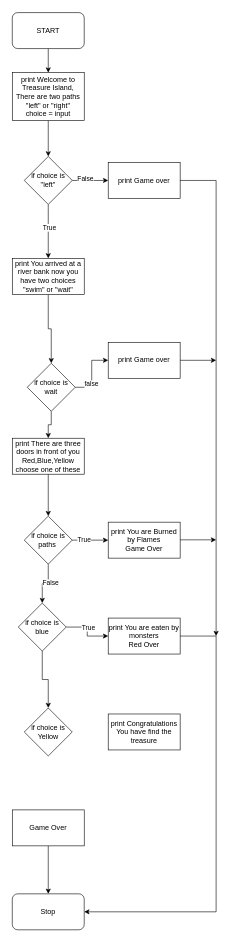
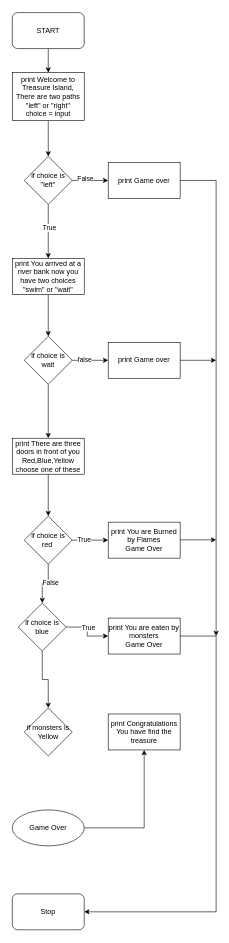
  <mxCell id="0" />
  <mxCell id="1" parent="0" />
  <mxCell id="2" value="" style="edgeStyle=orthogonalEdgeStyle;rounded=0;orthogonalLoop=1;jettySize=auto;html=1;" edge="1" parent="1" source="3" target="5"><mxGeometry relative="1" as="geometry" /></mxCell>
  <mxCell id="3" value="START" style="rounded=1;whiteSpace=wrap;html=1;shadow=0;glass=0;" vertex="1" parent="1"><mxGeometry x="20" y="20" width="120" height="60" as="geometry" /></mxCell>
  <mxCell id="4" value="" style="edgeStyle=orthogonalEdgeStyle;rounded=0;orthogonalLoop=1;jettySize=auto;html=1;" edge="1" parent="1" source="5" target="10"><mxGeometry relative="1" as="geometry" /></mxCell>
  <mxCell id="5" value="print Welcome to Treasure Island,&lt;div&gt;There are two paths &quot;left&quot; or &quot;right&quot;&lt;/div&gt;&lt;div&gt;choice = input&lt;/div&gt;" style="rounded=0;whiteSpace=wrap;html=1;" vertex="1" parent="1"><mxGeometry x="20" y="120" width="120" height="80" as="geometry" /></mxCell>
  <mxCell id="6" value="" style="edgeStyle=orthogonalEdgeStyle;rounded=0;orthogonalLoop=1;jettySize=auto;html=1;" edge="1" parent="1" source="10" target="11"><mxGeometry relative="1" as="geometry" /></mxCell>
  <mxCell id="7" value="False" style="edgeLabel;html=1;align=center;verticalAlign=middle;resizable=0;points=[];" vertex="1" connectable="0" parent="6"><mxGeometry x="-0.307" y="3" relative="1" as="geometry"><mxPoint as="offset" /></mxGeometry></mxCell>
  <mxCell id="8" value="" style="edgeStyle=orthogonalEdgeStyle;rounded=0;orthogonalLoop=1;jettySize=auto;html=1;" edge="1" parent="1" source="10" target="13"><mxGeometry relative="1" as="geometry" /></mxCell>
  <mxCell id="9" value="True" style="edgeLabel;html=1;align=center;verticalAlign=middle;resizable=0;points=[];" vertex="1" connectable="0" parent="8"><mxGeometry x="-0.16" y="1" relative="1" as="geometry"><mxPoint as="offset" /></mxGeometry></mxCell>
  <mxCell id="10" value="if choice is &quot;left&quot;" style="rhombus;whiteSpace=wrap;html=1;" vertex="1" parent="1"><mxGeometry x="40" y="260" width="80" height="80" as="geometry" /></mxCell>
  <mxCell id="11" value="print Game over" style="whiteSpace=wrap;html=1;" vertex="1" parent="1"><mxGeometry x="180" y="270" width="120" height="60" as="geometry" /></mxCell>
  <mxCell id="12" value="" style="edgeStyle=orthogonalEdgeStyle;rounded=0;orthogonalLoop=1;jettySize=auto;html=1;" edge="1" parent="1" source="13" target="17"><mxGeometry relative="1" as="geometry" /></mxCell>
  <mxCell id="13" value="print You arrived at a river bank now you have two choices &quot;swim&quot; or &quot;wait&quot;" style="whiteSpace=wrap;html=1;" vertex="1" parent="1"><mxGeometry x="20" y="430" width="120" height="60" as="geometry" /></mxCell>
  <mxCell id="14" value="" style="edgeStyle=orthogonalEdgeStyle;rounded=0;orthogonalLoop=1;jettySize=auto;html=1;" edge="1" parent="1" source="17" target="18"><mxGeometry relative="1" as="geometry" /></mxCell>
  <mxCell id="15" value="false" style="edgeLabel;html=1;align=center;verticalAlign=middle;resizable=0;points=[];" vertex="1" connectable="0" parent="14"><mxGeometry x="-0.34" y="1" relative="1" as="geometry"><mxPoint as="offset" /></mxGeometry></mxCell>
  <mxCell id="16" value="" style="edgeStyle=orthogonalEdgeStyle;rounded=0;orthogonalLoop=1;jettySize=auto;html=1;" edge="1" parent="1" source="17" target="20"><mxGeometry relative="1" as="geometry" /></mxCell>
- <mxCell id="17" value="if choice is wait" style="rhombus;whiteSpace=wrap;html=1;" vertex="1" parent="1"><mxGeometry x="45" y="605" width="80" height="80" as="geometry" /></mxCell>
+ <mxCell id="17" value="if choice is wait" style="rhombus;whiteSpace=wrap;html=1;" vertex="1" parent="1"><mxGeometry x="40" y="560" width="80" height="80" as="geometry" /></mxCell>
  <mxCell id="18" value="print Game over" style="whiteSpace=wrap;html=1;" vertex="1" parent="1"><mxGeometry x="180" y="570" width="120" height="60" as="geometry" /></mxCell>
  <mxCell id="19" value="" style="edgeStyle=orthogonalEdgeStyle;rounded=0;orthogonalLoop=1;jettySize=auto;html=1;" edge="1" parent="1" source="20" target="25"><mxGeometry relative="1" as="geometry" /></mxCell>
  <mxCell id="20" value="print There are three doors in front of you Red,Blue,Yellow choose one of these" style="whiteSpace=wrap;html=1;" vertex="1" parent="1"><mxGeometry x="20" y="730" width="120" height="60" as="geometry" /></mxCell>
  <mxCell id="21" value="" style="edgeStyle=orthogonalEdgeStyle;rounded=0;orthogonalLoop=1;jettySize=auto;html=1;" edge="1" parent="1" source="25" target="26"><mxGeometry relative="1" as="geometry" /></mxCell>
  <mxCell id="22" value="True" style="edgeLabel;html=1;align=center;verticalAlign=middle;resizable=0;points=[];" vertex="1" connectable="0" parent="21"><mxGeometry x="-0.38" y="1" relative="1" as="geometry"><mxPoint as="offset" /></mxGeometry></mxCell>
  <mxCell id="23" value="" style="edgeStyle=orthogonalEdgeStyle;rounded=0;orthogonalLoop=1;jettySize=auto;html=1;" edge="1" parent="1" source="25" target="30"><mxGeometry relative="1" as="geometry" /></mxCell>
  <mxCell id="24" value="False" style="edgeLabel;html=1;align=center;verticalAlign=middle;resizable=0;points=[];" vertex="1" connectable="0" parent="23"><mxGeometry x="-0.185" y="3" relative="1" as="geometry"><mxPoint as="offset" /></mxGeometry></mxCell>
- <mxCell id="25" value="if choice is paths&amp;nbsp;" style="rhombus;whiteSpace=wrap;html=1;" vertex="1" parent="1"><mxGeometry x="40" y="860" width="80" height="80" as="geometry" /></mxCell>
+ <mxCell id="25" value="if choice is red&amp;nbsp;" style="rhombus;whiteSpace=wrap;html=1;" vertex="1" parent="1"><mxGeometry x="40" y="860" width="80" height="80" as="geometry" /></mxCell>
  <mxCell id="26" value="print You are Burned by Flames&lt;div&gt;Game Over&lt;/div&gt;" style="whiteSpace=wrap;html=1;" vertex="1" parent="1"><mxGeometry x="180" y="870" width="120" height="60" as="geometry" /></mxCell>
  <mxCell id="27" value="" style="edgeStyle=orthogonalEdgeStyle;rounded=0;orthogonalLoop=1;jettySize=auto;html=1;" edge="1" parent="1" source="30" target="31"><mxGeometry relative="1" as="geometry" /></mxCell>
  <mxCell id="28" value="True" style="edgeLabel;html=1;align=center;verticalAlign=middle;resizable=0;points=[];" vertex="1" connectable="0" parent="27"><mxGeometry x="-0.18" y="1" relative="1" as="geometry"><mxPoint as="offset" /></mxGeometry></mxCell>
  <mxCell id="29" value="" style="edgeStyle=orthogonalEdgeStyle;rounded=0;orthogonalLoop=1;jettySize=auto;html=1;" edge="1" parent="1" source="30" target="32"><mxGeometry relative="1" as="geometry" /></mxCell>
  <mxCell id="30" value="if choice is blue" style="rhombus;whiteSpace=wrap;html=1;" vertex="1" parent="1"><mxGeometry x="30" y="1005" width="80" height="80" as="geometry" /></mxCell>
- <mxCell id="31" value="print You are eaten by monsters&lt;div&gt;Red Over&lt;/div&gt;" style="whiteSpace=wrap;html=1;" vertex="1" parent="1"><mxGeometry x="180" y="1030" width="120" height="60" as="geometry" /></mxCell>
- <mxCell id="32" value="if choice is Yellow" style="rhombus;whiteSpace=wrap;html=1;" vertex="1" parent="1"><mxGeometry x="40" y="1180" width="80" height="80" as="geometry" /></mxCell>
+ <mxCell id="31" value="print You are eaten by monsters&lt;div&gt;Game Over&lt;/div&gt;" style="whiteSpace=wrap;html=1;" vertex="1" parent="1"><mxGeometry x="180" y="1030" width="120" height="60" as="geometry" /></mxCell>
+ <mxCell id="32" value="if monsters is Yellow" style="rhombus;whiteSpace=wrap;html=1;" vertex="1" parent="1"><mxGeometry x="40" y="1180" width="80" height="80" as="geometry" /></mxCell>
  <mxCell id="33" value="print Congratulations You have find the treasure" style="whiteSpace=wrap;html=1;" vertex="1" parent="1"><mxGeometry x="180" y="1190" width="120" height="60" as="geometry" /></mxCell>
- <mxCell id="34" value="" style="edgeStyle=orthogonalEdgeStyle;rounded=0;orthogonalLoop=1;jettySize=auto;html=1;" edge="1" parent="1" source="35" target="36"><mxGeometry relative="1" as="geometry" /></mxCell>
- <mxCell id="35" value="Game Over" style="whiteSpace=wrap;html=1;" vertex="1" parent="1"><mxGeometry x="20" y="1350" width="120" height="60" as="geometry" /></mxCell>
+ <mxCell id="34" value="" style="edgeStyle=orthogonalEdgeStyle;rounded=0;orthogonalLoop=1;jettySize=auto;html=1;" edge="1" parent="1" source="35" target="33"><mxGeometry relative="1" as="geometry" /></mxCell>
+ <mxCell id="35" value="Game Over" style="ellipse;whiteSpace=wrap;html=1;" vertex="1" parent="1"><mxGeometry x="20" y="1350" width="120" height="60" as="geometry" /></mxCell>
  <mxCell id="36" value="Stop" style="rounded=1;whiteSpace=wrap;html=1;" vertex="1" parent="1"><mxGeometry x="20" y="1490" width="120" height="60" as="geometry" /></mxCell>
  <mxCell id="37" value="" style="endArrow=classic;html=1;rounded=0;entryX=1;entryY=0.5;entryDx=0;entryDy=0;" edge="1" parent="1" target="36"><mxGeometry width="50" height="50" relative="1" as="geometry"><mxPoint x="300" y="1060" as="sourcePoint" /><mxPoint x="360" y="1530" as="targetPoint" /><Array as="points"><mxPoint x="360" y="1060" /><mxPoint x="360" y="1520" /></Array></mxGeometry></mxCell>
  <mxCell id="38" value="" style="endArrow=classic;html=1;rounded=0;exitX=1;exitY=0.5;exitDx=0;exitDy=0;" edge="1" parent="1" source="11"><mxGeometry width="50" height="50" relative="1" as="geometry"><mxPoint x="310" y="300" as="sourcePoint" /><mxPoint x="360" y="1060" as="targetPoint" /><Array as="points"><mxPoint x="360" y="300" /></Array></mxGeometry></mxCell>
  <mxCell id="39" value="" style="endArrow=classic;html=1;rounded=0;exitX=1;exitY=0.5;exitDx=0;exitDy=0;" edge="1" parent="1" source="18"><mxGeometry width="50" height="50" relative="1" as="geometry"><mxPoint x="100" y="650" as="sourcePoint" /><mxPoint x="360" y="600" as="targetPoint" /></mxGeometry></mxCell>
  <mxCell id="40" value="" style="endArrow=classic;html=1;rounded=0;exitX=1;exitY=0.5;exitDx=0;exitDy=0;" edge="1" parent="1"><mxGeometry width="50" height="50" relative="1" as="geometry"><mxPoint x="300" y="899.5" as="sourcePoint" /><mxPoint x="360" y="899.5" as="targetPoint" /></mxGeometry></mxCell>
